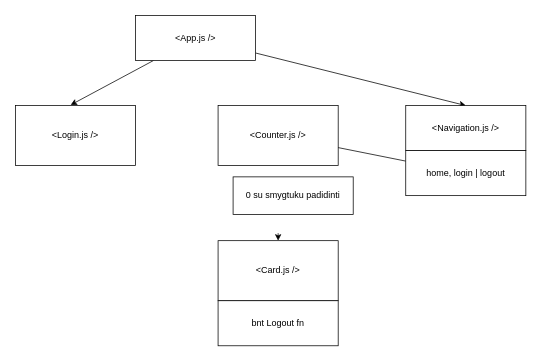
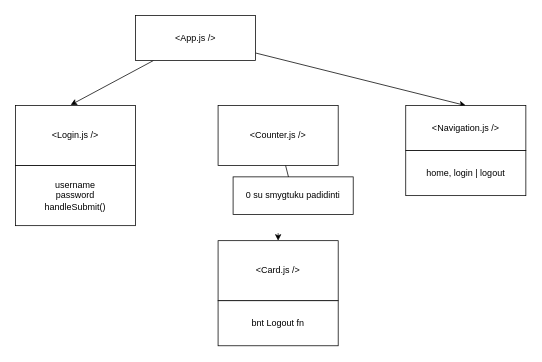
  <mxCell id="0" />
  <mxCell id="1" parent="0" />
  <mxCell id="2" style="edgeStyle=none;html=1;entryX=0.46;entryY=-0.01;entryDx=0;entryDy=0;entryPerimeter=0;" edge="1" parent="1" source="4" target="7"><mxGeometry relative="1" as="geometry" /></mxCell>
  <mxCell id="3" style="edgeStyle=none;html=1;entryX=0.5;entryY=0;entryDx=0;entryDy=0;" edge="1" parent="1" source="4" target="9"><mxGeometry relative="1" as="geometry" /></mxCell>
  <mxCell id="4" value="&amp;lt;App.js /&amp;gt;" style="rounded=0;whiteSpace=wrap;html=1;" vertex="1" parent="1"><mxGeometry x="180" y="20" width="160" height="60" as="geometry" /></mxCell>
  <mxCell id="5" style="edgeStyle=none;html=1;startArrow=none;" edge="1" parent="1" target="8"><mxGeometry relative="1" as="geometry"><mxPoint x="370" y="310" as="sourcePoint" /></mxGeometry></mxCell>
  <mxCell id="6" value="&amp;lt;Counter.js /&amp;gt;" style="rounded=0;whiteSpace=wrap;html=1;" vertex="1" parent="1"><mxGeometry x="290" y="140" width="160" height="80" as="geometry" /></mxCell>
  <mxCell id="7" value="&amp;lt;Login.js /&amp;gt;" style="rounded=0;whiteSpace=wrap;html=1;" vertex="1" parent="1"><mxGeometry x="20" y="140" width="160" height="80" as="geometry" /></mxCell>
  <mxCell id="8" value="&amp;lt;Card.js /&amp;gt;" style="rounded=0;whiteSpace=wrap;html=1;" vertex="1" parent="1"><mxGeometry x="290" y="320" width="160" height="80" as="geometry" /></mxCell>
  <mxCell id="9" value="&amp;lt;Navigation.js /&amp;gt;" style="rounded=0;whiteSpace=wrap;html=1;" vertex="1" parent="1"><mxGeometry x="540" y="140" width="160" height="60" as="geometry" /></mxCell>
  <mxCell id="10" value="bnt Logout fn" style="rounded=0;whiteSpace=wrap;html=1;" vertex="1" parent="1"><mxGeometry x="290" y="400" width="160" height="60" as="geometry" /></mxCell>
+ <mxCell id="11" value="username&lt;br&gt;password&lt;br&gt;handleSubmit()" style="rounded=0;whiteSpace=wrap;html=1;" vertex="1" parent="1"><mxGeometry x="20" y="220" width="160" height="80" as="geometry" /></mxCell>
  <mxCell id="12" value="0 su smygtuku padidinti" style="rounded=0;whiteSpace=wrap;html=1;" vertex="1" parent="1"><mxGeometry x="310" y="235" width="160" height="50" as="geometry" /></mxCell>
- <mxCell id="13" value="" style="edgeStyle=none;html=1;endArrow=none;" edge="1" parent="1" source="6" target="14"><mxGeometry relative="1" as="geometry"><mxPoint x="370" y="220" as="sourcePoint" /><mxPoint x="370" y="280" as="targetPoint" /></mxGeometry></mxCell>
+ <mxCell id="13" value="" style="edgeStyle=none;html=1;endArrow=none;" edge="1" parent="1" source="6" target="12"><mxGeometry relative="1" as="geometry"><mxPoint x="370" y="220" as="sourcePoint" /><mxPoint x="370" y="280" as="targetPoint" /></mxGeometry></mxCell>
  <mxCell id="14" value="home, login | logout" style="rounded=0;whiteSpace=wrap;html=1;" vertex="1" parent="1"><mxGeometry x="540" y="200" width="160" height="60" as="geometry" /></mxCell>
